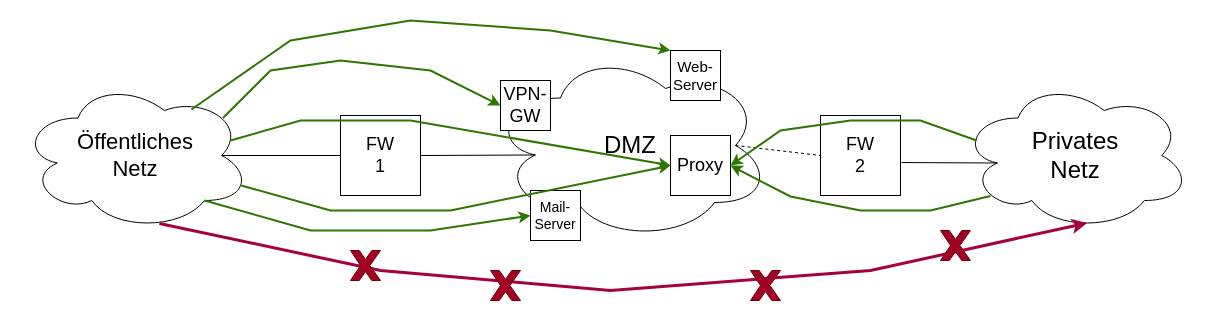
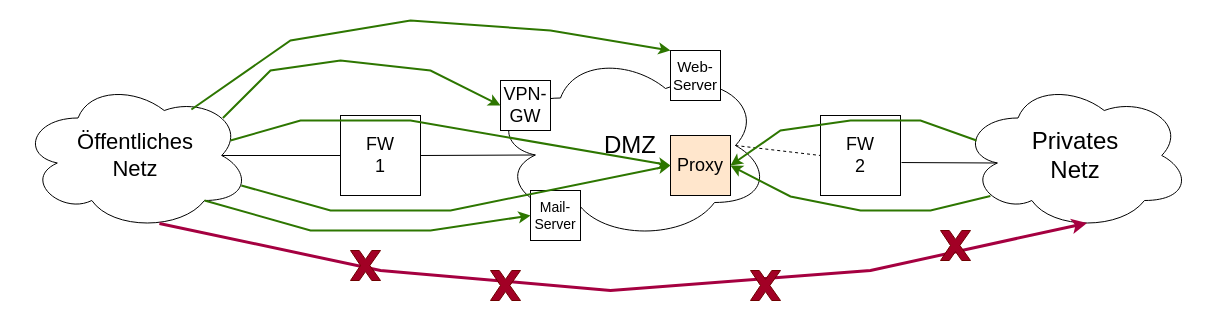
  <mxCell id="0" />
  <mxCell id="1" parent="0" />
  <mxCell id="2" value="&lt;font style=&quot;font-size: 22px;&quot;&gt;Öffentliches&lt;br&gt;Netz&lt;/font&gt;" style="ellipse;shape=cloud;whiteSpace=wrap;html=1;" vertex="1" parent="1"><mxGeometry x="20" y="80" width="230" height="150" as="geometry" /></mxCell>
  <mxCell id="3" value="&lt;font style=&quot;font-size: 18px;&quot;&gt;FW&lt;br&gt;1&lt;/font&gt;" style="whiteSpace=wrap;html=1;aspect=fixed;" vertex="1" parent="1"><mxGeometry x="340" y="115" width="80" height="80" as="geometry" /></mxCell>
  <mxCell id="4" value="&lt;font style=&quot;font-size: 24px;&quot;&gt;DMZ&lt;/font&gt;" style="ellipse;shape=cloud;whiteSpace=wrap;html=1;" vertex="1" parent="1"><mxGeometry x="490" y="50" width="280" height="190" as="geometry" /></mxCell>
  <mxCell id="5" value="&lt;font style=&quot;font-size: 18px;&quot;&gt;FW&lt;br&gt;2&lt;br&gt;&lt;/font&gt;" style="whiteSpace=wrap;html=1;aspect=fixed;" vertex="1" parent="1"><mxGeometry x="820" y="115" width="80" height="80" as="geometry" /></mxCell>
  <mxCell id="6" value="&lt;font style=&quot;font-size: 24px;&quot;&gt;Privates&lt;br&gt;Netz&lt;br&gt;&lt;/font&gt;" style="ellipse;shape=cloud;whiteSpace=wrap;html=1;" vertex="1" parent="1"><mxGeometry x="960" y="80" width="230" height="150" as="geometry" /></mxCell>
  <mxCell id="7" value="&lt;span style=&quot;font-size: 18px;&quot;&gt;VPN-&lt;br&gt;GW&lt;br&gt;&lt;/span&gt;" style="whiteSpace=wrap;html=1;aspect=fixed;" vertex="1" parent="1"><mxGeometry x="500" y="80" width="50" height="50" as="geometry" /></mxCell>
  <mxCell id="8" value="&lt;span style=&quot;font-size: 14px;&quot;&gt;Mail-&lt;br&gt;Server&lt;br&gt;&lt;/span&gt;" style="whiteSpace=wrap;html=1;aspect=fixed;" vertex="1" parent="1"><mxGeometry x="530" y="190" width="50" height="50" as="geometry" /></mxCell>
- <mxCell id="9" value="&lt;span style=&quot;font-size: 18px;&quot;&gt;Proxy&lt;br&gt;&lt;/span&gt;" style="whiteSpace=wrap;html=1;aspect=fixed;" vertex="1" parent="1"><mxGeometry x="670" y="135" width="60" height="60" as="geometry" /></mxCell>
+ <mxCell id="9" value="&lt;span style=&quot;font-size: 18px;&quot;&gt;Proxy&lt;br&gt;&lt;/span&gt;" style="whiteSpace=wrap;html=1;aspect=fixed;fillColor=#ffe6cc;" vertex="1" parent="1"><mxGeometry x="670" y="135" width="60" height="60" as="geometry" /></mxCell>
  <mxCell id="10" value="&lt;font style=&quot;font-size: 15px;&quot;&gt;Web-&lt;br&gt;Server&lt;/font&gt;" style="whiteSpace=wrap;html=1;aspect=fixed;" vertex="1" parent="1"><mxGeometry x="670" y="50" width="50" height="50" as="geometry" /></mxCell>
  <mxCell id="11" value="" style="endArrow=classic;html=1;rounded=0;exitX=0.604;exitY=0.953;exitDx=0;exitDy=0;exitPerimeter=0;entryX=0.55;entryY=0.95;entryDx=0;entryDy=0;entryPerimeter=0;fillColor=#d80073;strokeColor=#A50040;strokeWidth=3;noJump=0;" edge="1" parent="1" source="2" target="6"><mxGeometry width="50" height="50" relative="1" as="geometry"><mxPoint x="410" y="300" as="sourcePoint" /><mxPoint x="680" y="340" as="targetPoint" /><Array as="points"><mxPoint x="380" y="270" /><mxPoint x="610" y="290" /><mxPoint x="870" y="270" /></Array></mxGeometry></mxCell>
  <mxCell id="12" value="" style="endArrow=none;html=1;rounded=0;entryX=0.16;entryY=0.55;entryDx=0;entryDy=0;entryPerimeter=0;exitX=1.013;exitY=0.588;exitDx=0;exitDy=0;exitPerimeter=0;" edge="1" parent="1" source="5" target="6"><mxGeometry width="50" height="50" relative="1" as="geometry"><mxPoint x="630" y="330" as="sourcePoint" /><mxPoint x="680" y="280" as="targetPoint" /></mxGeometry></mxCell>
  <mxCell id="13" value="" style="endArrow=none;html=1;rounded=0;entryX=0;entryY=0.5;entryDx=0;entryDy=0;exitX=0.875;exitY=0.5;exitDx=0;exitDy=0;exitPerimeter=0;dashed=1;" edge="1" parent="1" source="4" target="5"><mxGeometry width="50" height="50" relative="1" as="geometry"><mxPoint x="741" y="154.5" as="sourcePoint" /><mxPoint x="837" y="155.5" as="targetPoint" /></mxGeometry></mxCell>
  <mxCell id="14" value="" style="endArrow=none;html=1;rounded=0;entryX=0.16;entryY=0.55;entryDx=0;entryDy=0;entryPerimeter=0;exitX=1;exitY=0.5;exitDx=0;exitDy=0;" edge="1" parent="1" source="3" target="4"><mxGeometry width="50" height="50" relative="1" as="geometry"><mxPoint x="630" y="330" as="sourcePoint" /><mxPoint x="680" y="280" as="targetPoint" /></mxGeometry></mxCell>
  <mxCell id="15" value="" style="endArrow=none;html=1;rounded=0;exitX=0.875;exitY=0.5;exitDx=0;exitDy=0;exitPerimeter=0;" edge="1" parent="1" source="2" target="3"><mxGeometry width="50" height="50" relative="1" as="geometry"><mxPoint x="250" y="205" as="sourcePoint" /><mxPoint x="320.711" y="155" as="targetPoint" /></mxGeometry></mxCell>
  <mxCell id="16" value="" style="verticalLabelPosition=bottom;verticalAlign=top;html=1;shape=mxgraph.basic.x;fillColor=#a20025;fontColor=#ffffff;strokeColor=#6F0000;" vertex="1" parent="1"><mxGeometry x="350" y="250" width="30" height="30" as="geometry" /></mxCell>
  <mxCell id="17" value="" style="verticalLabelPosition=bottom;verticalAlign=top;html=1;shape=mxgraph.basic.x;fillColor=#a20025;fontColor=#ffffff;strokeColor=#6F0000;" vertex="1" parent="1"><mxGeometry x="490" y="270" width="30" height="30" as="geometry" /></mxCell>
  <mxCell id="18" value="" style="verticalLabelPosition=bottom;verticalAlign=top;html=1;shape=mxgraph.basic.x;fillColor=#a20025;fontColor=#ffffff;strokeColor=#6F0000;" vertex="1" parent="1"><mxGeometry x="750" y="270" width="30" height="30" as="geometry" /></mxCell>
  <mxCell id="19" value="" style="verticalLabelPosition=bottom;verticalAlign=top;html=1;shape=mxgraph.basic.x;fillColor=#a20025;fontColor=#ffffff;strokeColor=#6F0000;" vertex="1" parent="1"><mxGeometry x="940" y="230" width="30" height="30" as="geometry" /></mxCell>
  <mxCell id="20" value="" style="endArrow=classic;html=1;rounded=0;entryX=0;entryY=0.5;entryDx=0;entryDy=0;exitX=0.88;exitY=0.25;exitDx=0;exitDy=0;exitPerimeter=0;strokeWidth=2;fillColor=#60a917;strokeColor=#2D7600;" edge="1" parent="1" source="2" target="7"><mxGeometry width="50" height="50" relative="1" as="geometry"><mxPoint x="250" y="100" as="sourcePoint" /><mxPoint x="300" y="50" as="targetPoint" /><Array as="points"><mxPoint x="270" y="70" /><mxPoint x="340" y="60" /><mxPoint x="430" y="70" /></Array></mxGeometry></mxCell>
  <mxCell id="21" value="" style="endArrow=classic;html=1;rounded=0;entryX=0;entryY=0;entryDx=0;entryDy=0;exitX=0.743;exitY=0.193;exitDx=0;exitDy=0;exitPerimeter=0;strokeWidth=2;fillColor=#60a917;strokeColor=#2D7600;" edge="1" parent="1" source="2" target="10"><mxGeometry width="50" height="50" relative="1" as="geometry"><mxPoint x="300" y="20" as="sourcePoint" /><mxPoint x="350" y="-30" as="targetPoint" /><Array as="points"><mxPoint x="290" y="40" /><mxPoint x="410" y="20" /><mxPoint x="550" y="30" /></Array></mxGeometry></mxCell>
  <mxCell id="22" value="" style="endArrow=classic;html=1;rounded=0;entryX=0;entryY=0.5;entryDx=0;entryDy=0;exitX=0.8;exitY=0.8;exitDx=0;exitDy=0;exitPerimeter=0;strokeWidth=2;fillColor=#60a917;strokeColor=#2D7600;" edge="1" parent="1" source="2" target="8"><mxGeometry width="50" height="50" relative="1" as="geometry"><mxPoint x="212" y="408" as="sourcePoint" /><mxPoint x="490" y="395" as="targetPoint" /><Array as="points"><mxPoint x="310" y="230" /><mxPoint x="360" y="230" /><mxPoint x="430" y="230" /></Array></mxGeometry></mxCell>
  <mxCell id="23" value="" style="endArrow=classic;html=1;rounded=0;entryX=0;entryY=0.5;entryDx=0;entryDy=0;exitX=0.913;exitY=0.4;exitDx=0;exitDy=0;exitPerimeter=0;strokeWidth=2;fillColor=#60a917;strokeColor=#2D7600;" edge="1" parent="1" source="2" target="9"><mxGeometry width="50" height="50" relative="1" as="geometry"><mxPoint x="242" y="138" as="sourcePoint" /><mxPoint x="520" y="125" as="targetPoint" /><Array as="points"><mxPoint x="300" y="120" /><mxPoint x="350" y="120" /><mxPoint x="410" y="120" /></Array></mxGeometry></mxCell>
  <mxCell id="24" value="" style="endArrow=classic;html=1;rounded=0;entryX=0;entryY=0.5;entryDx=0;entryDy=0;exitX=0.96;exitY=0.7;exitDx=0;exitDy=0;exitPerimeter=0;strokeWidth=2;fillColor=#60a917;strokeColor=#2D7600;" edge="1" parent="1" source="2" target="9"><mxGeometry width="50" height="50" relative="1" as="geometry"><mxPoint x="214" y="210" as="sourcePoint" /><mxPoint x="540" y="225" as="targetPoint" /><Array as="points"><mxPoint x="330" y="210" /><mxPoint x="450" y="210" /></Array></mxGeometry></mxCell>
  <mxCell id="25" value="" style="endArrow=classic;html=1;rounded=0;entryX=1;entryY=0.5;entryDx=0;entryDy=0;exitX=0.07;exitY=0.4;exitDx=0;exitDy=0;exitPerimeter=0;fillColor=#60a917;strokeColor=#2D7600;strokeWidth=2;" edge="1" parent="1" source="6" target="9"><mxGeometry width="50" height="50" relative="1" as="geometry"><mxPoint x="510" y="330" as="sourcePoint" /><mxPoint x="560" y="280" as="targetPoint" /><Array as="points"><mxPoint x="920" y="120" /><mxPoint x="850" y="120" /><mxPoint x="780" y="130" /></Array></mxGeometry></mxCell>
  <mxCell id="26" value="" style="endArrow=classic;html=1;rounded=0;entryX=1;entryY=0.5;entryDx=0;entryDy=0;exitX=0.13;exitY=0.77;exitDx=0;exitDy=0;exitPerimeter=0;fillColor=#60a917;strokeColor=#2D7600;strokeWidth=2;" edge="1" parent="1" source="6" target="9"><mxGeometry width="50" height="50" relative="1" as="geometry"><mxPoint x="810" y="260" as="sourcePoint" /><mxPoint x="860" y="210" as="targetPoint" /><Array as="points"><mxPoint x="930" y="210" /><mxPoint x="860" y="210" /><mxPoint x="790" y="196" /></Array></mxGeometry></mxCell>
